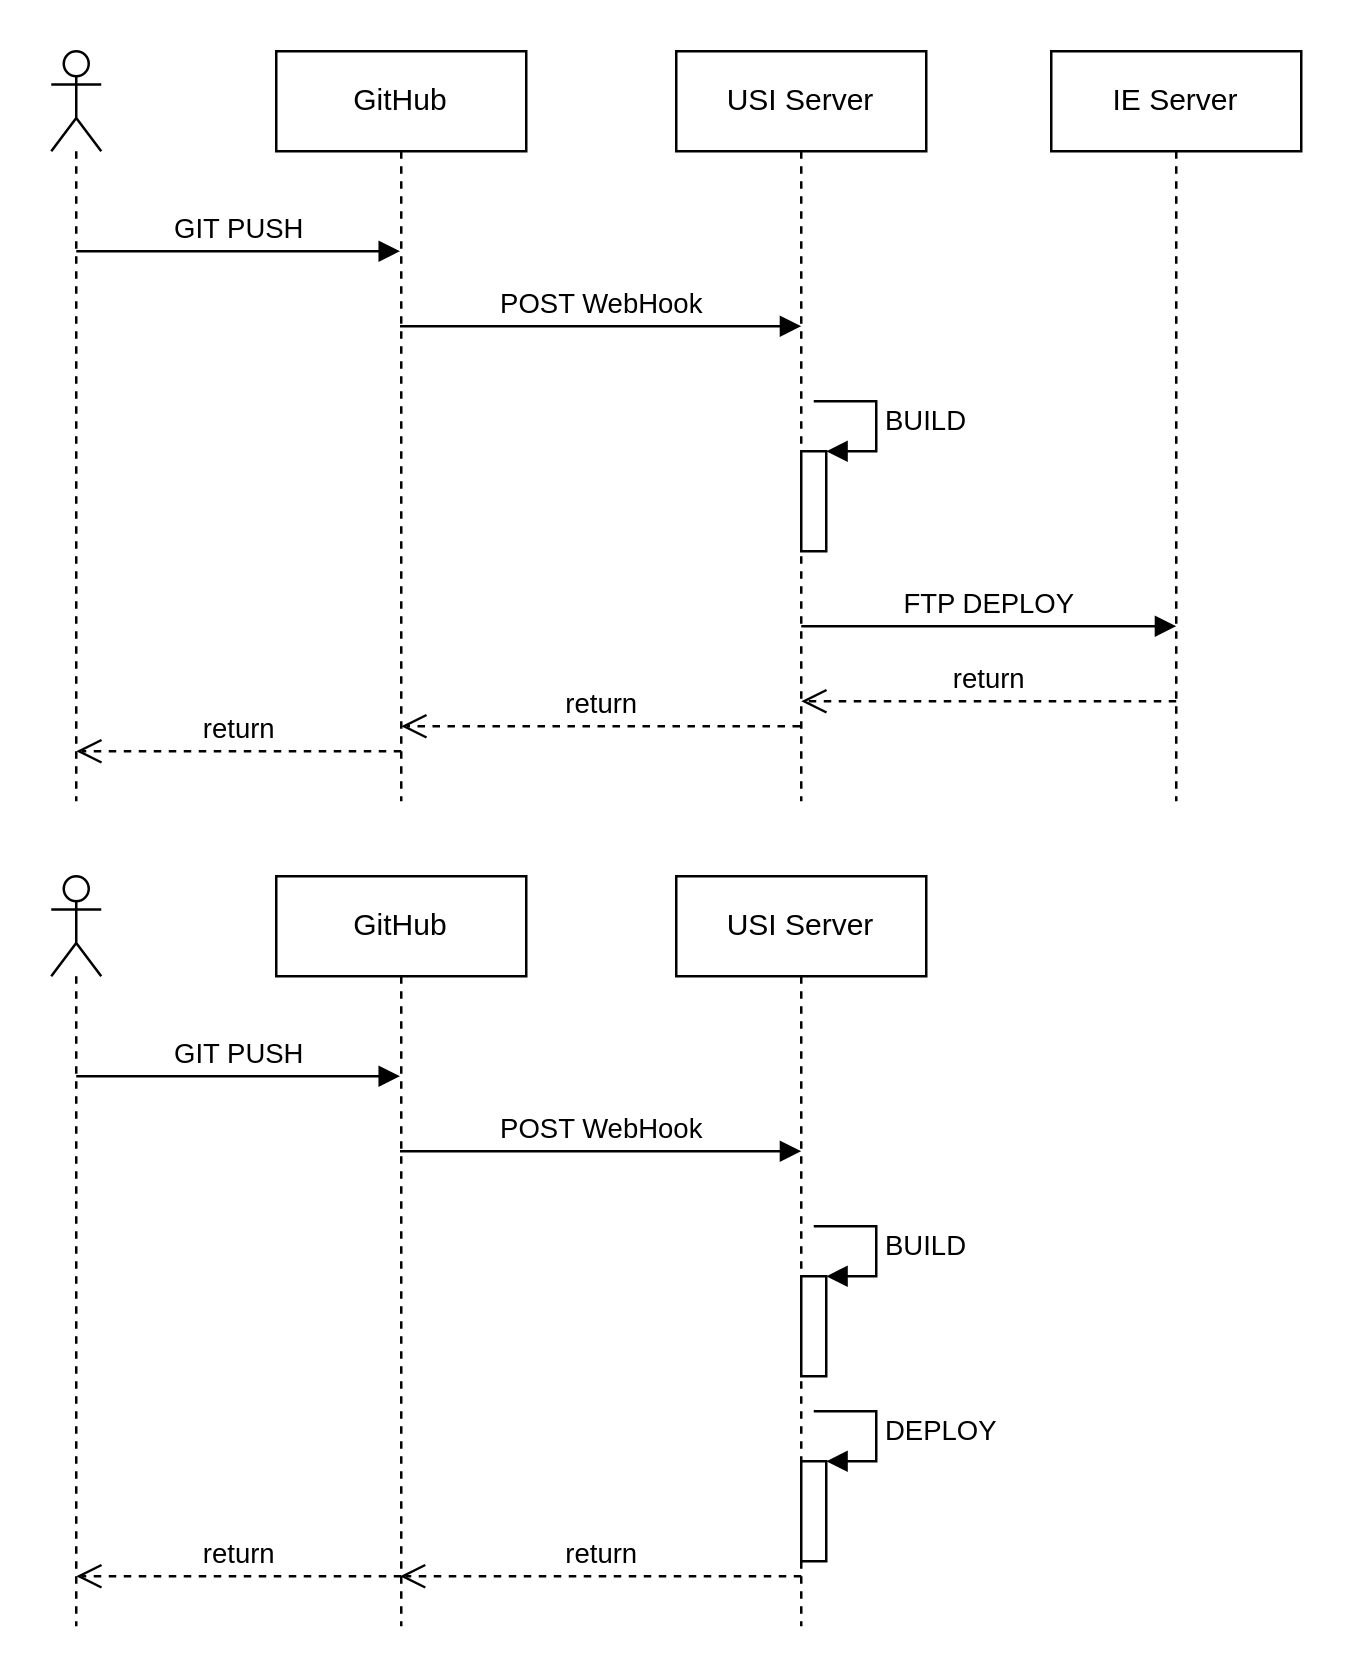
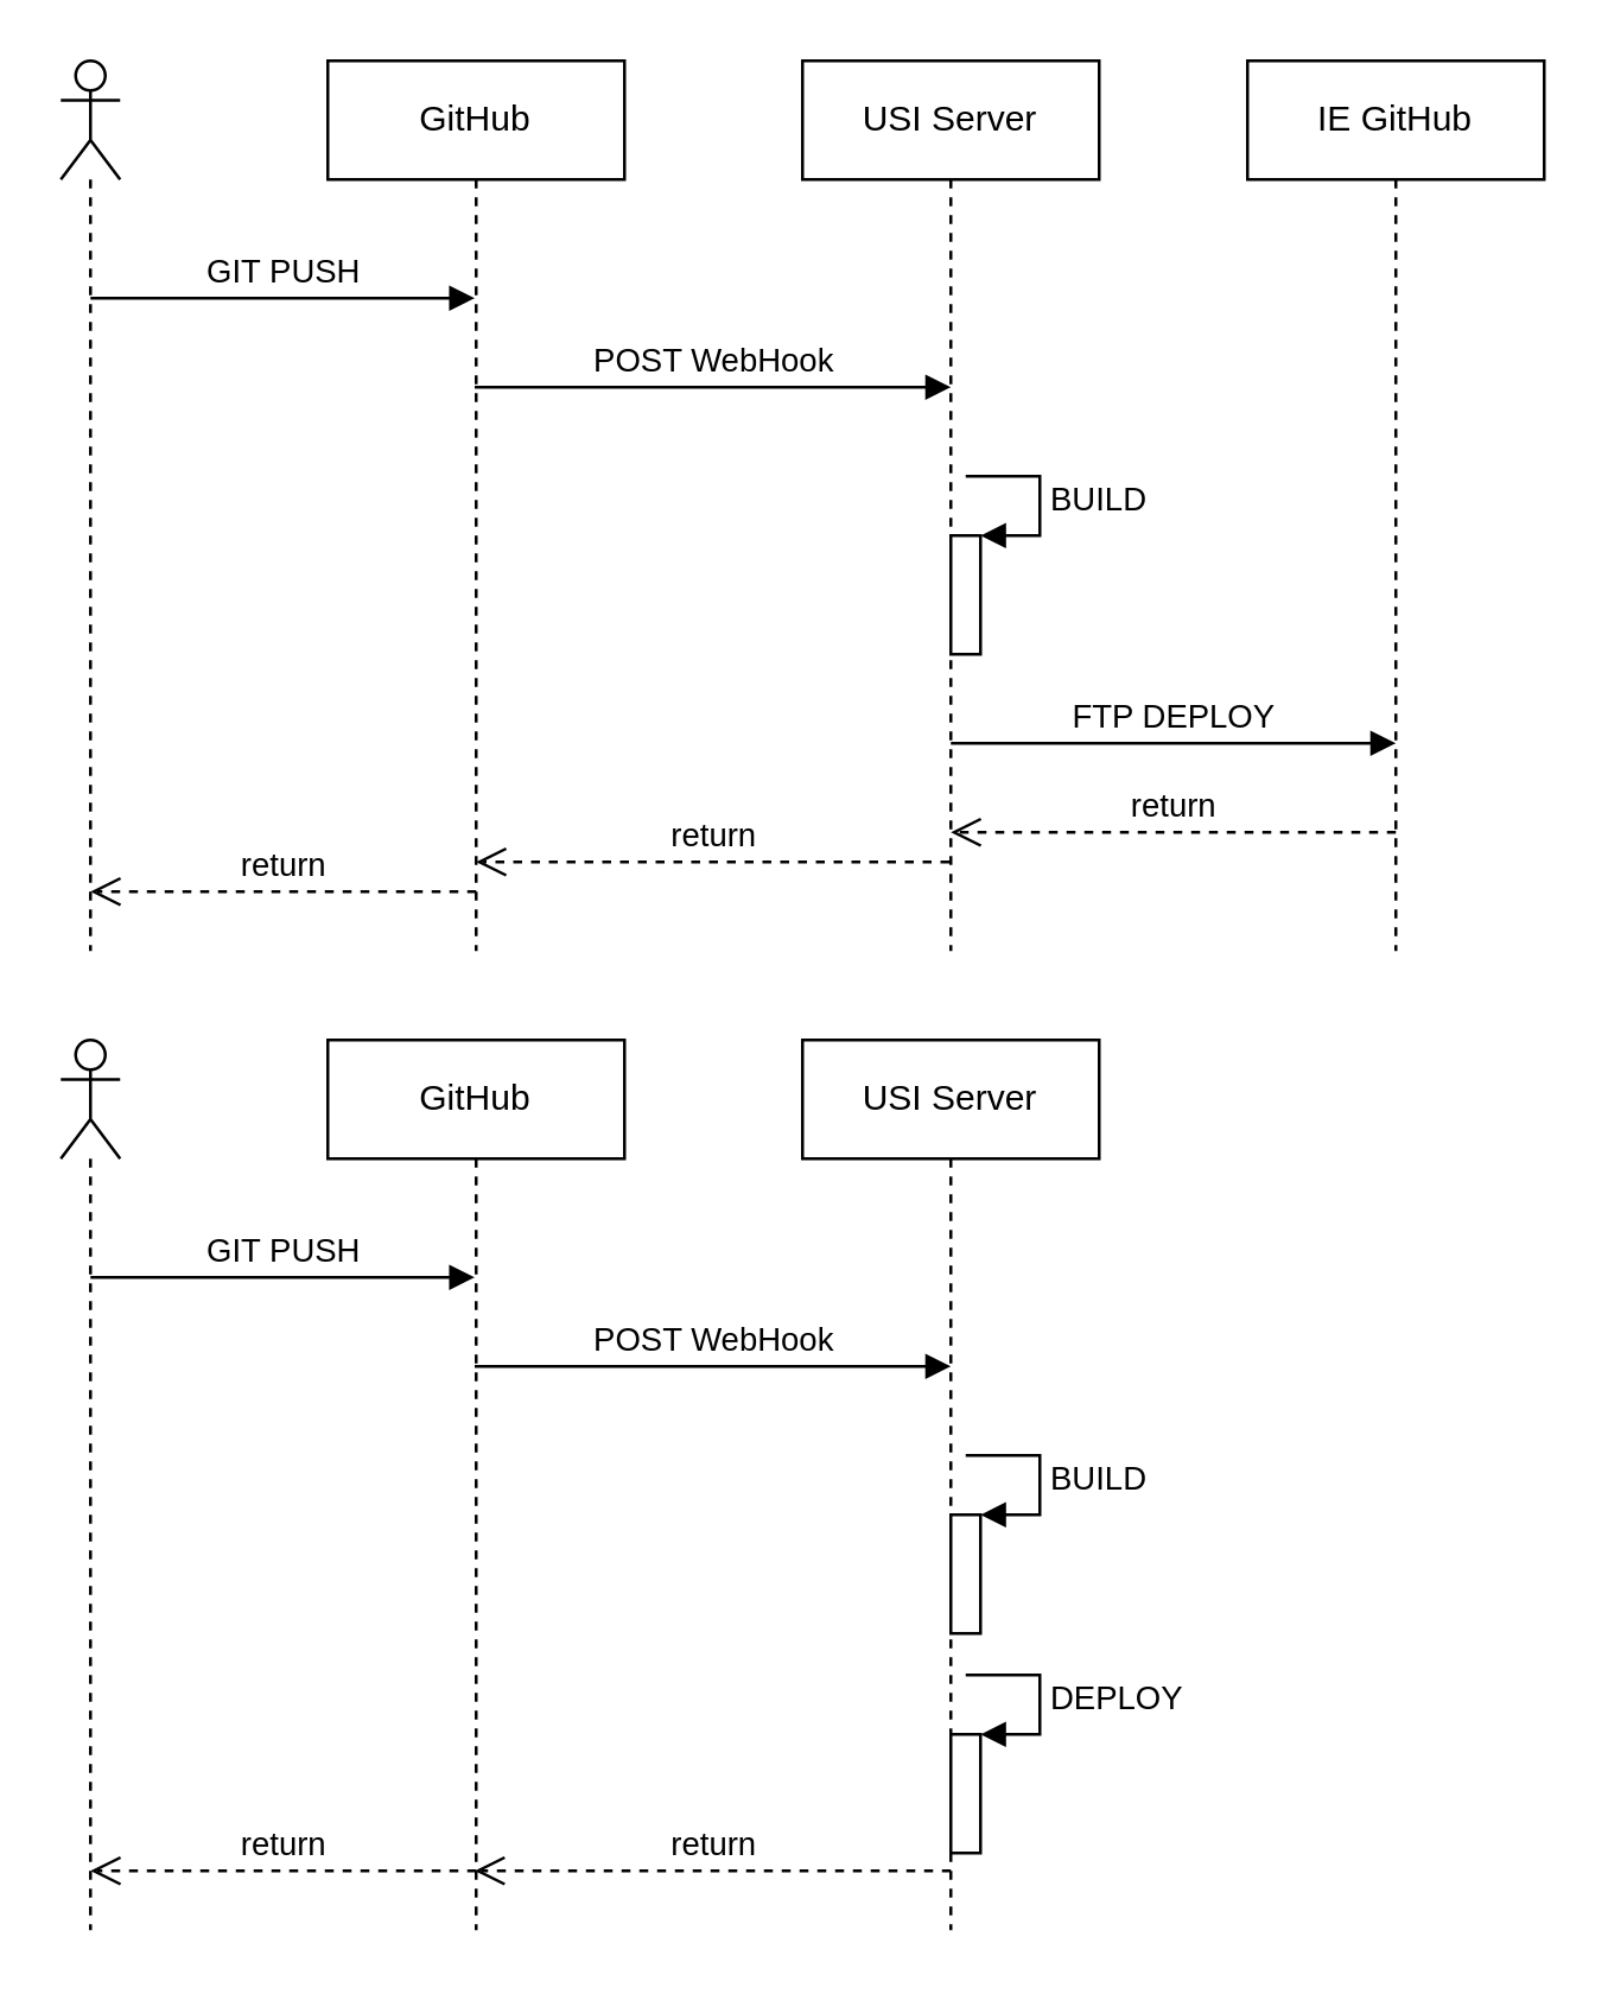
  <mxCell id="0" />
  <mxCell id="1" style="locked=1;" parent="0" />
  <mxCell id="2" value="CI" parent="0" />
  <mxCell id="3" value="GitHub" style="shape=umlLifeline;perimeter=lifelinePerimeter;whiteSpace=wrap;html=1;container=1;collapsible=0;recursiveResize=0;outlineConnect=0;" vertex="1" parent="2"><mxGeometry x="110" y="20" width="100" height="300" as="geometry" /></mxCell>
  <mxCell id="4" value="" style="shape=umlLifeline;participant=umlActor;perimeter=lifelinePerimeter;whiteSpace=wrap;html=1;container=1;collapsible=0;recursiveResize=0;verticalAlign=top;spacingTop=36;labelBackgroundColor=#ffffff;outlineConnect=0;" vertex="1" parent="2"><mxGeometry x="20" y="20" width="20" height="300" as="geometry" /></mxCell>
  <mxCell id="5" value="GIT PUSH" style="html=1;verticalAlign=bottom;endArrow=block;" edge="1" parent="2" target="3"><mxGeometry width="80" relative="1" as="geometry"><mxPoint x="30" y="100" as="sourcePoint" /><mxPoint x="110" y="100" as="targetPoint" /></mxGeometry></mxCell>
  <mxCell id="6" value="USI Server" style="shape=umlLifeline;perimeter=lifelinePerimeter;whiteSpace=wrap;html=1;container=1;collapsible=0;recursiveResize=0;outlineConnect=0;" vertex="1" parent="2"><mxGeometry x="270" y="20" width="100" height="300" as="geometry" /></mxCell>
  <mxCell id="7" value="&lt;div&gt;FTP DEPLOY&lt;/div&gt;" style="html=1;verticalAlign=bottom;endArrow=block;" edge="1" parent="6"><mxGeometry width="80" relative="1" as="geometry"><mxPoint x="50" y="230" as="sourcePoint" /><mxPoint x="200" y="230" as="targetPoint" /></mxGeometry></mxCell>
  <mxCell id="8" value="POST WebHook" style="html=1;verticalAlign=bottom;endArrow=block;" edge="1" parent="2" source="3"><mxGeometry width="80" relative="1" as="geometry"><mxPoint x="240" y="130" as="sourcePoint" /><mxPoint x="320" y="130" as="targetPoint" /></mxGeometry></mxCell>
- <mxCell id="9" value="IE Server" style="shape=umlLifeline;perimeter=lifelinePerimeter;whiteSpace=wrap;html=1;container=1;collapsible=0;recursiveResize=0;outlineConnect=0;" vertex="1" parent="2"><mxGeometry x="420" y="20" width="100" height="300" as="geometry" /></mxCell>
+ <mxCell id="9" value="IE GitHub" style="shape=umlLifeline;perimeter=lifelinePerimeter;whiteSpace=wrap;html=1;container=1;collapsible=0;recursiveResize=0;outlineConnect=0;" vertex="1" parent="2"><mxGeometry x="420" y="20" width="100" height="300" as="geometry" /></mxCell>
  <mxCell id="10" value="" style="html=1;points=[];perimeter=orthogonalPerimeter;" vertex="1" parent="2"><mxGeometry x="320" y="180" width="10" height="40" as="geometry" /></mxCell>
  <mxCell id="11" value="&lt;div&gt;BUILD&lt;/div&gt;" style="edgeStyle=orthogonalEdgeStyle;html=1;align=left;spacingLeft=2;endArrow=block;rounded=0;entryX=1;entryY=0;" edge="1" parent="2" target="10"><mxGeometry relative="1" as="geometry"><mxPoint x="325" y="160" as="sourcePoint" /><Array as="points"><mxPoint x="350" y="160" /></Array></mxGeometry></mxCell>
  <mxCell id="12" value="GitHub" style="shape=umlLifeline;perimeter=lifelinePerimeter;whiteSpace=wrap;html=1;container=1;collapsible=0;recursiveResize=0;outlineConnect=0;" vertex="1" parent="2"><mxGeometry x="110" y="350" width="100" height="300" as="geometry" /></mxCell>
  <mxCell id="13" value="" style="shape=umlLifeline;participant=umlActor;perimeter=lifelinePerimeter;whiteSpace=wrap;html=1;container=1;collapsible=0;recursiveResize=0;verticalAlign=top;spacingTop=36;labelBackgroundColor=#ffffff;outlineConnect=0;" vertex="1" parent="2"><mxGeometry x="20" y="350" width="20" height="300" as="geometry" /></mxCell>
  <mxCell id="14" value="GIT PUSH" style="html=1;verticalAlign=bottom;endArrow=block;" edge="1" parent="2" target="12"><mxGeometry width="80" relative="1" as="geometry"><mxPoint x="30" y="430" as="sourcePoint" /><mxPoint x="110" y="430" as="targetPoint" /></mxGeometry></mxCell>
  <mxCell id="15" value="USI Server" style="shape=umlLifeline;perimeter=lifelinePerimeter;whiteSpace=wrap;html=1;container=1;collapsible=0;recursiveResize=0;outlineConnect=0;" vertex="1" parent="2"><mxGeometry x="270" y="350" width="100" height="300" as="geometry" /></mxCell>
  <mxCell id="16" value="POST WebHook" style="html=1;verticalAlign=bottom;endArrow=block;" edge="1" parent="2" source="12"><mxGeometry width="80" relative="1" as="geometry"><mxPoint x="240" y="460" as="sourcePoint" /><mxPoint x="320" y="460" as="targetPoint" /></mxGeometry></mxCell>
  <mxCell id="17" value="" style="html=1;points=[];perimeter=orthogonalPerimeter;" vertex="1" parent="2"><mxGeometry x="320" y="510" width="10" height="40" as="geometry" /></mxCell>
  <mxCell id="18" value="&lt;div&gt;BUILD&lt;/div&gt;" style="edgeStyle=orthogonalEdgeStyle;html=1;align=left;spacingLeft=2;endArrow=block;rounded=0;entryX=1;entryY=0;" edge="1" parent="2" target="17"><mxGeometry relative="1" as="geometry"><mxPoint x="325" y="490" as="sourcePoint" /><Array as="points"><mxPoint x="350" y="490" /></Array></mxGeometry></mxCell>
  <mxCell id="19" value="" style="html=1;points=[];perimeter=orthogonalPerimeter;" vertex="1" parent="2"><mxGeometry x="320" y="584" width="10" height="40" as="geometry" /></mxCell>
  <mxCell id="20" value="DEPLOY" style="edgeStyle=orthogonalEdgeStyle;html=1;align=left;spacingLeft=2;endArrow=block;rounded=0;entryX=1;entryY=0;" edge="1" target="19" parent="2"><mxGeometry relative="1" as="geometry"><mxPoint x="325" y="564" as="sourcePoint" /><Array as="points"><mxPoint x="350" y="564" /></Array></mxGeometry></mxCell>
  <mxCell id="21" value="return" style="html=1;verticalAlign=bottom;endArrow=open;dashed=1;endSize=8;" edge="1" parent="2" target="12"><mxGeometry relative="1" as="geometry"><mxPoint x="320" y="630" as="sourcePoint" /><mxPoint x="240" y="630" as="targetPoint" /></mxGeometry></mxCell>
  <mxCell id="22" value="return" style="html=1;verticalAlign=bottom;endArrow=open;dashed=1;endSize=8;" edge="1" parent="2"><mxGeometry relative="1" as="geometry"><mxPoint x="160" y="630" as="sourcePoint" /><mxPoint x="30" y="630" as="targetPoint" /></mxGeometry></mxCell>
  <mxCell id="23" value="return" style="html=1;verticalAlign=bottom;endArrow=open;dashed=1;endSize=8;" edge="1" parent="2"><mxGeometry relative="1" as="geometry"><mxPoint x="470" y="280" as="sourcePoint" /><mxPoint x="320" y="280" as="targetPoint" /></mxGeometry></mxCell>
  <mxCell id="24" value="return" style="html=1;verticalAlign=bottom;endArrow=open;dashed=1;endSize=8;" edge="1" parent="2"><mxGeometry relative="1" as="geometry"><mxPoint x="160" y="300" as="sourcePoint" /><mxPoint x="30" y="300" as="targetPoint" /></mxGeometry></mxCell>
  <mxCell id="25" value="return" style="html=1;verticalAlign=bottom;endArrow=open;dashed=1;endSize=8;" edge="1" parent="2" source="6"><mxGeometry relative="1" as="geometry"><mxPoint x="290" y="290" as="sourcePoint" /><mxPoint x="160" y="290" as="targetPoint" /></mxGeometry></mxCell>
